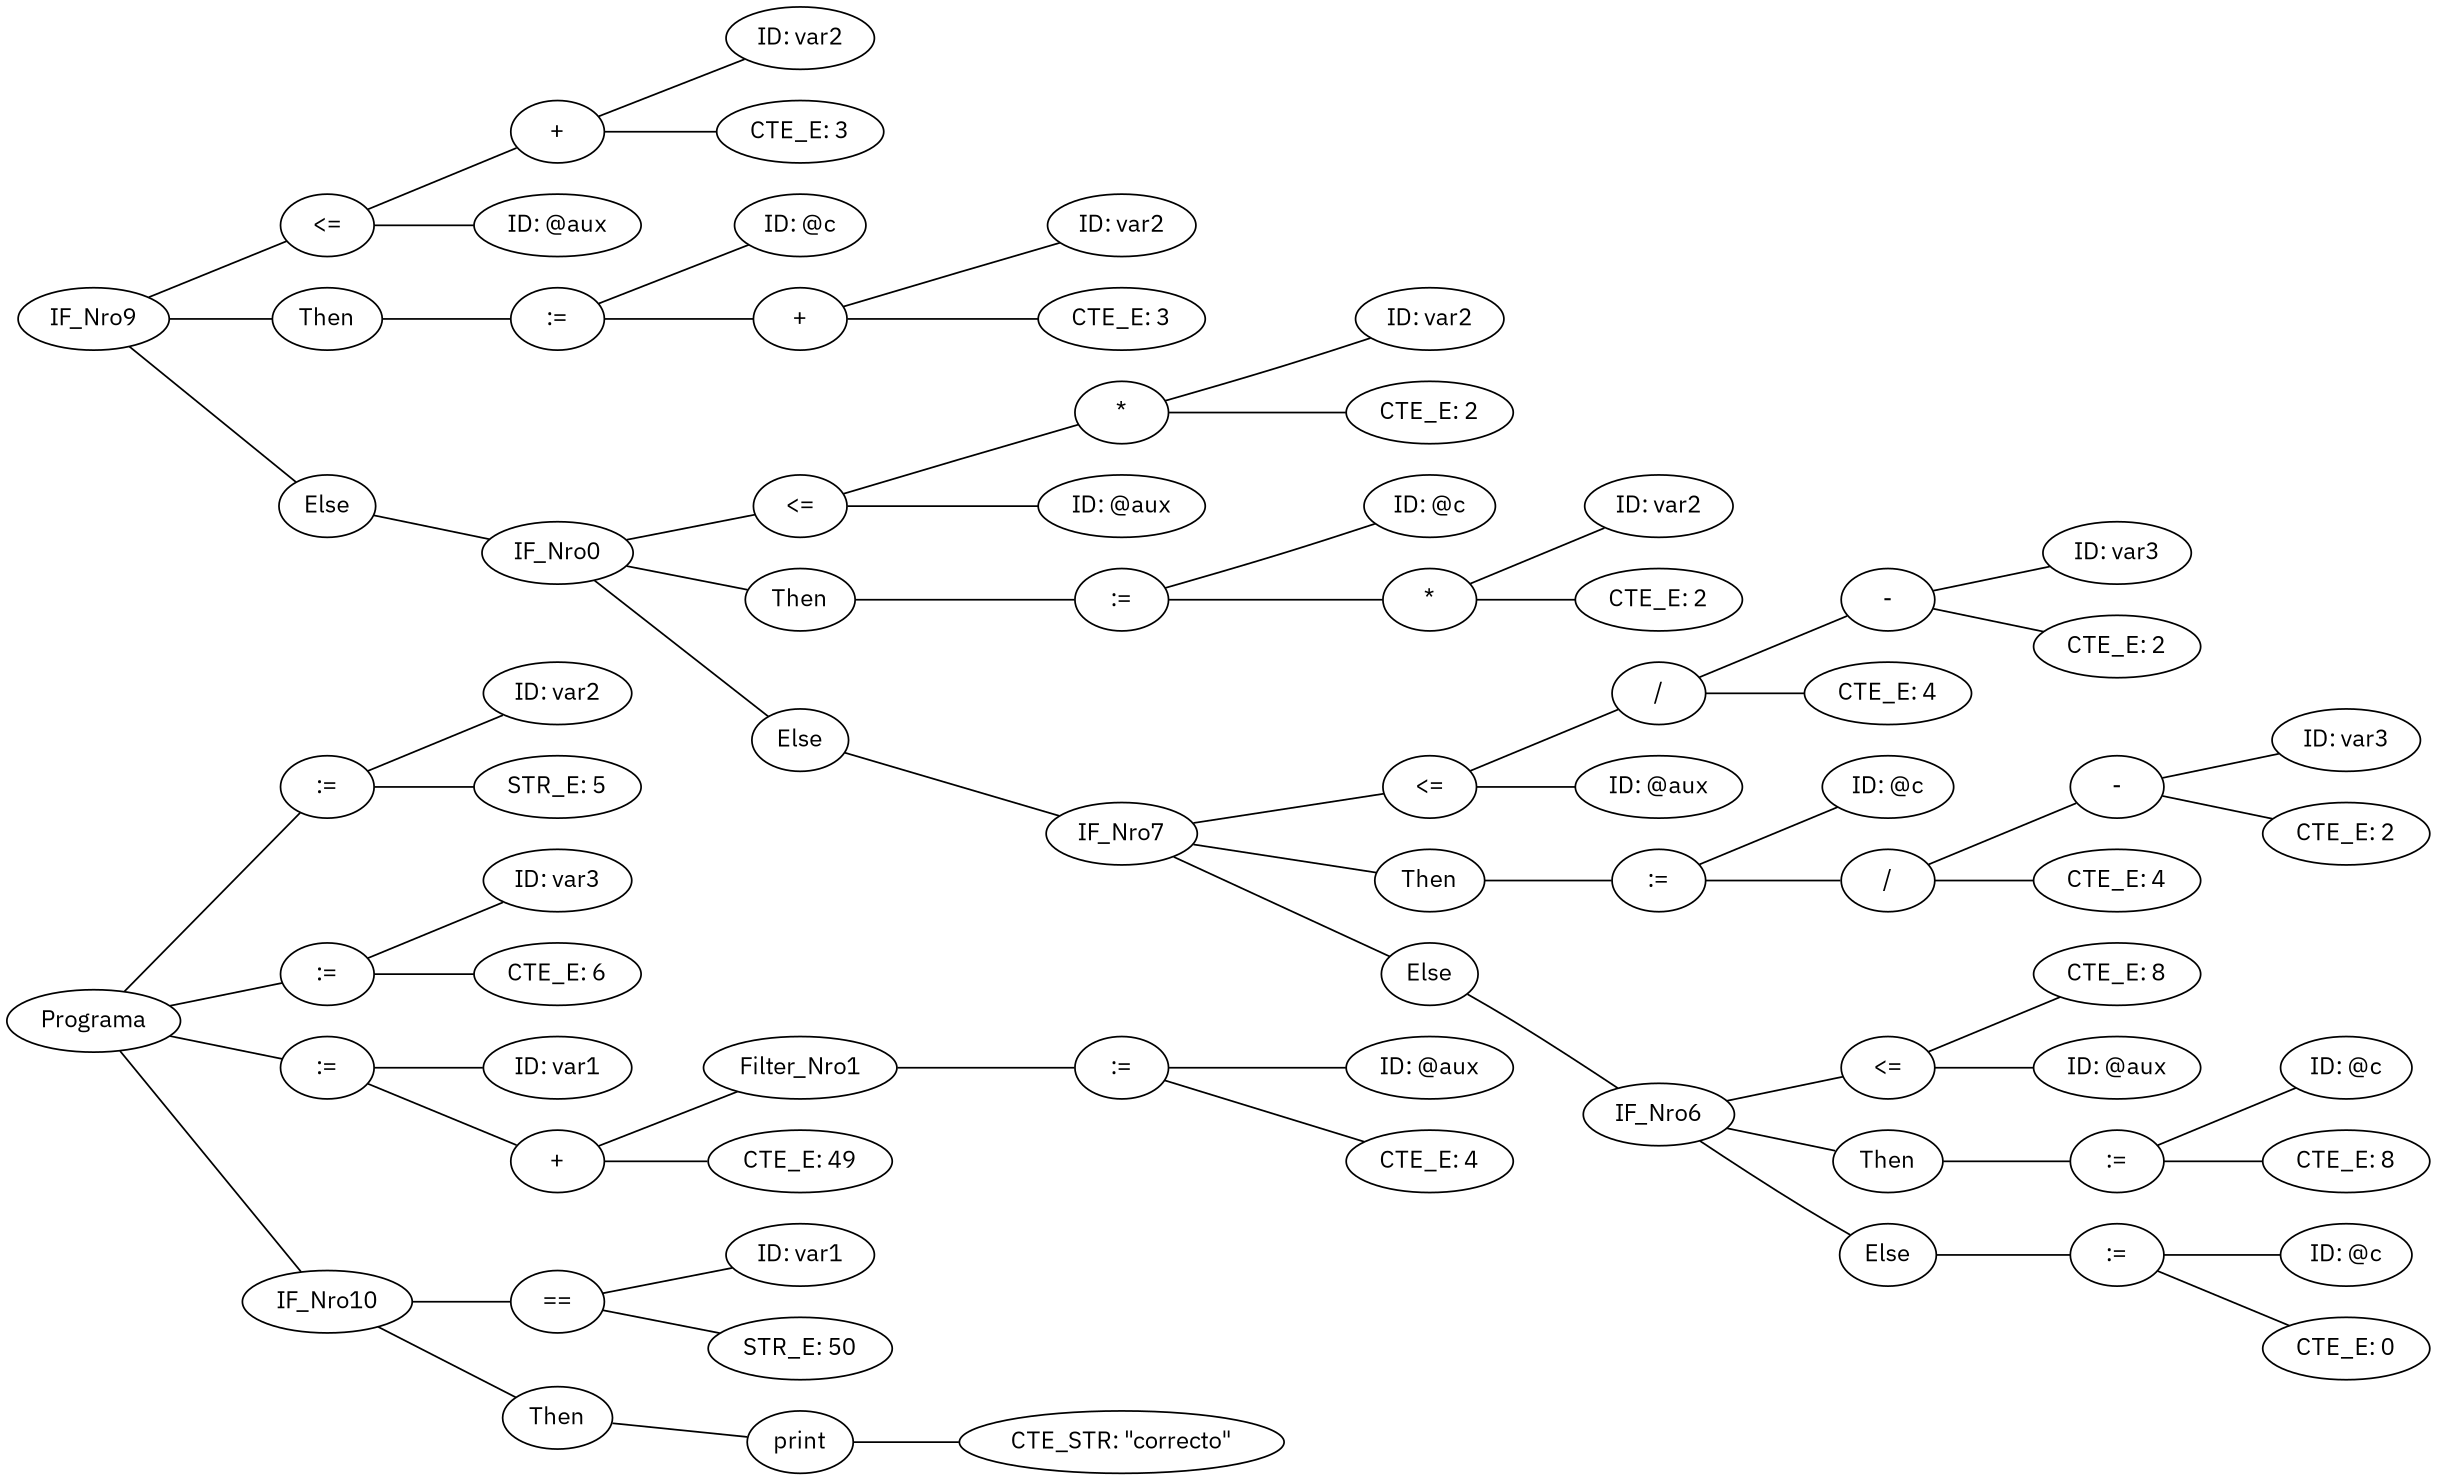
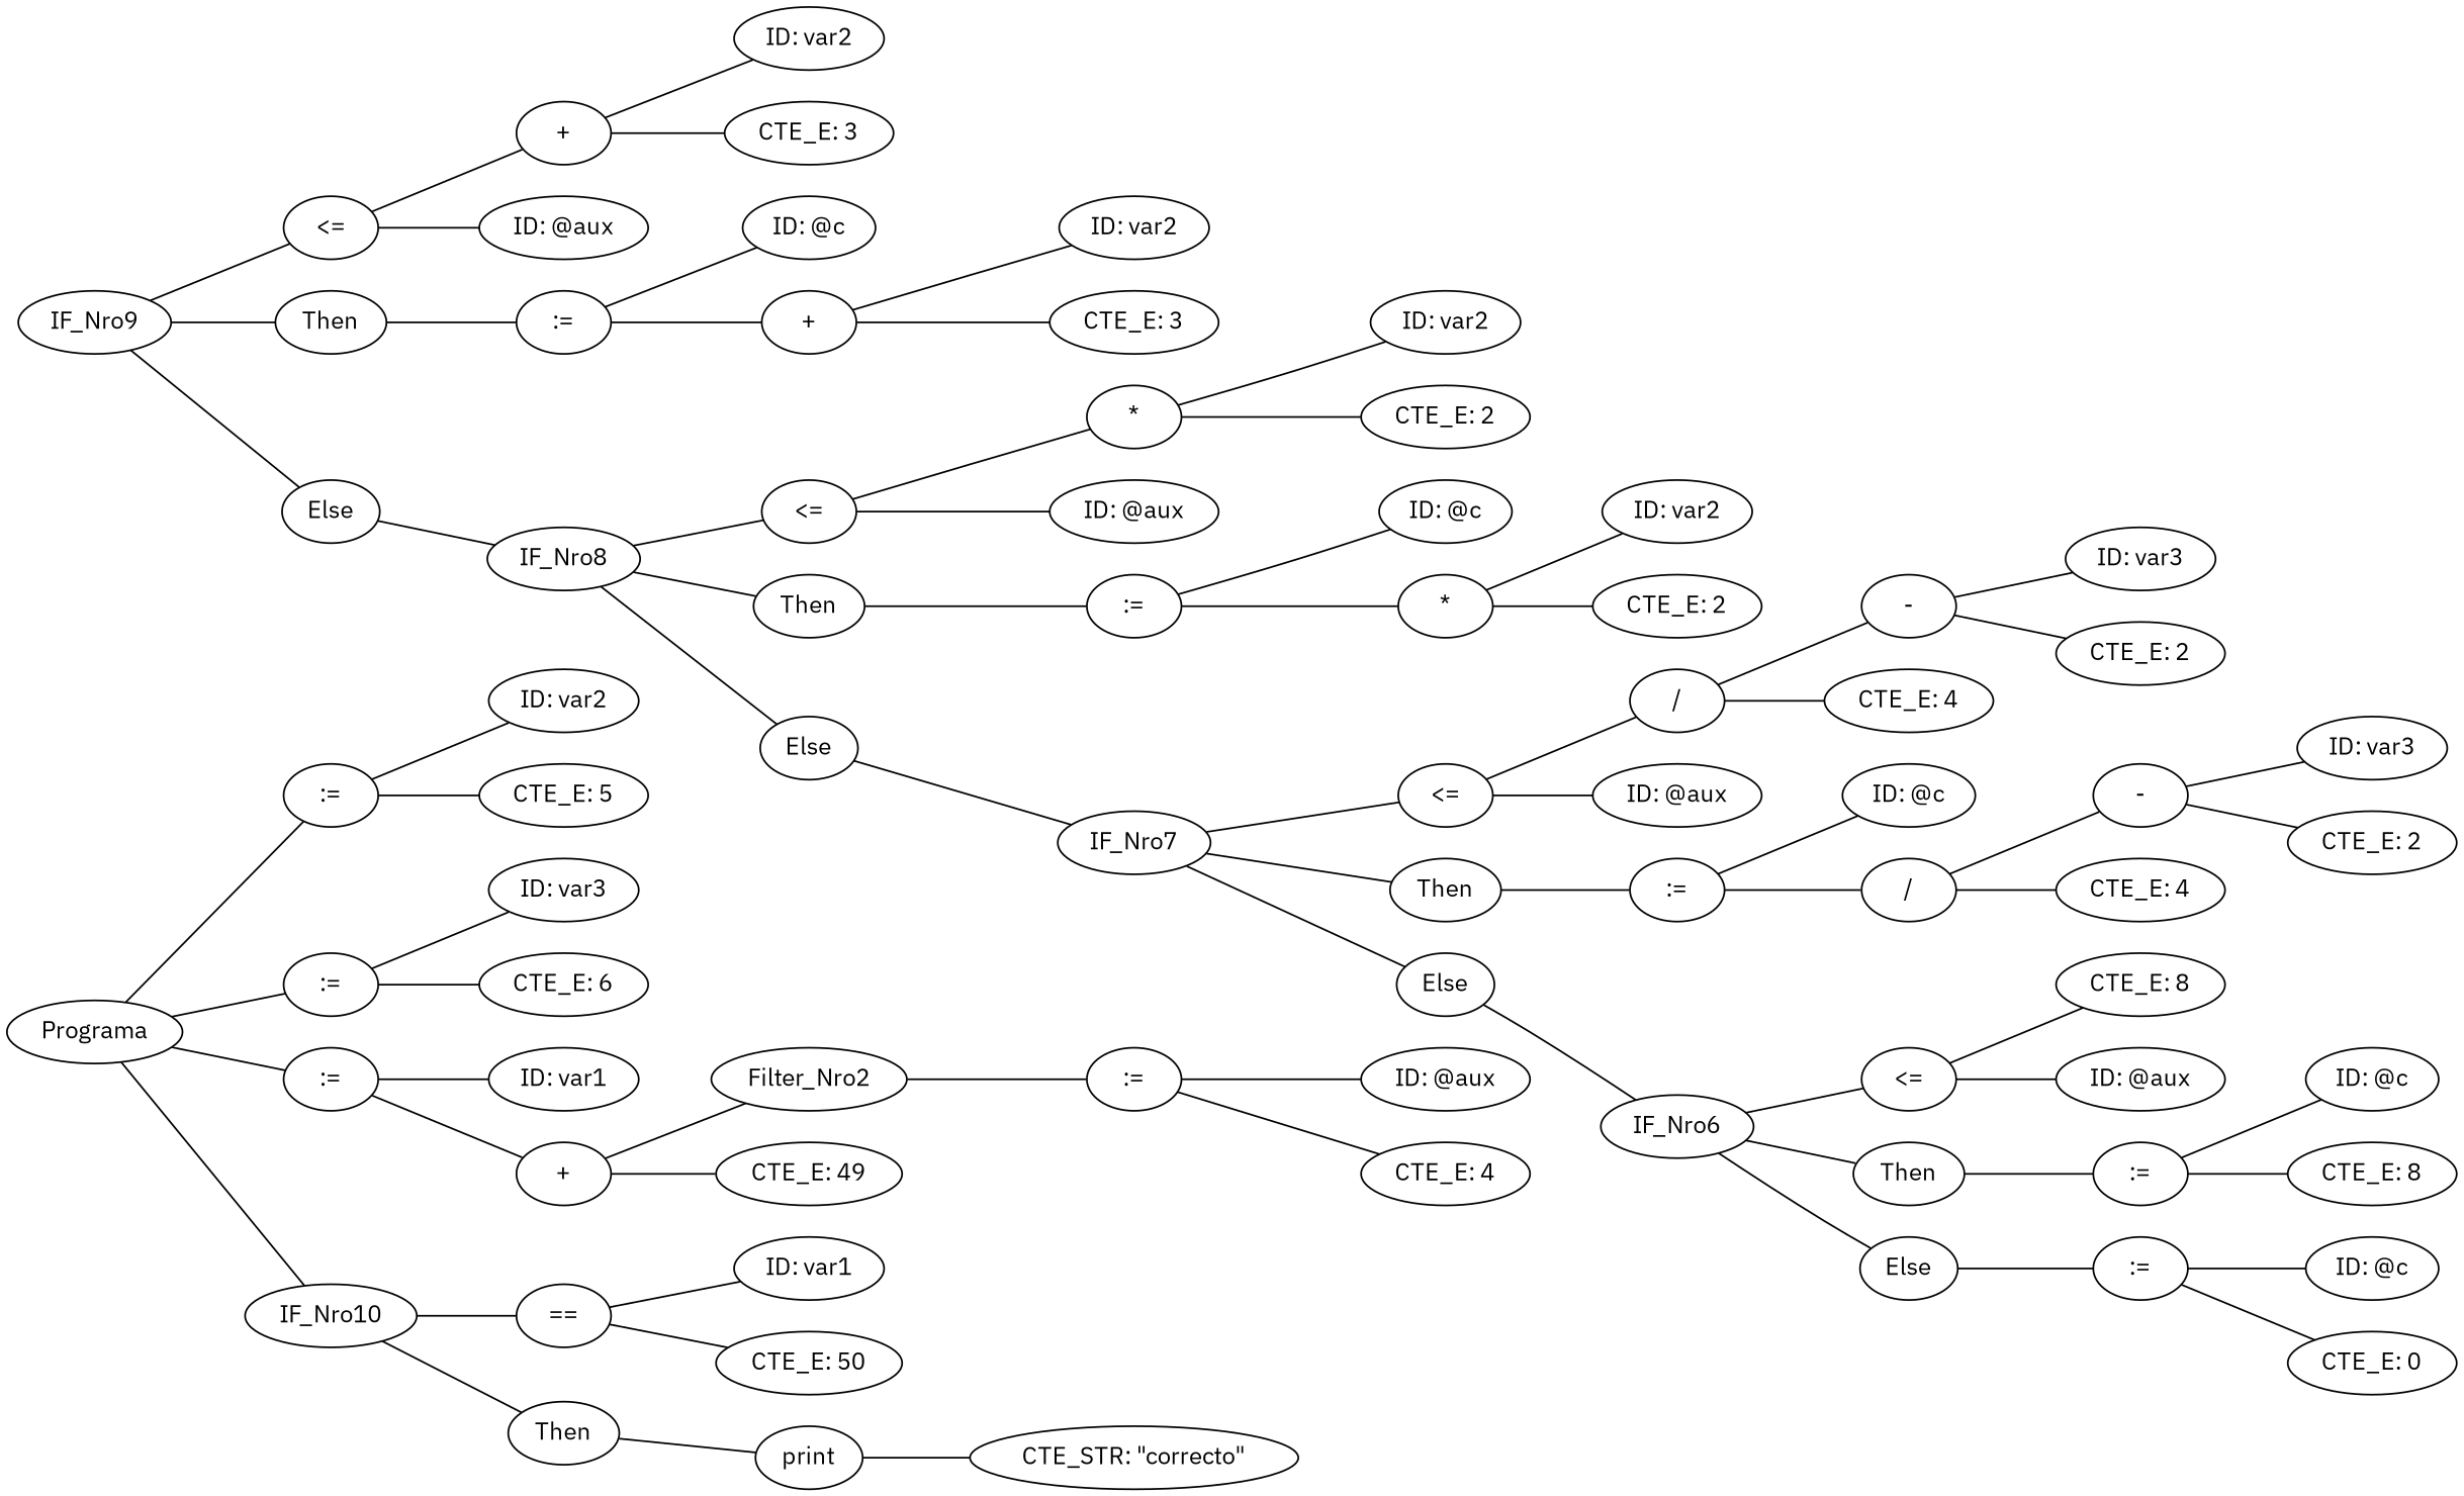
  graph {
    fontname="IBM Plex Sans"
    rankdir=LR
    node [fontname="IBM Plex Sans"]
    edge [fontname="IBM Plex Sans"]
    n1 [label=Programa]
    n2 [label=":="]
    n3 [label=":="]
    n4 [label=":="]
    n5 [label=IF_Nro10]
    n6 [label="ID: var2"]
-   n7 [label="STR_E: 5"]
+   n7 [label="CTE_E: 5"]
    n8 [label="ID: var3"]
    n9 [label="CTE_E: 6"]
    n10 [label="ID: var1"]
    n11 [label="+"]
    n12 [label="=="]
    n13 [label=Then]
-   n14 [label=Filter_Nro1]
+   n14 [label=Filter_Nro2]
    n15 [label="CTE_E: 49"]
    n16 [label=":="]
    n17 [label="ID: @aux"]
    n18 [label="CTE_E: 4"]
    n19 [label=IF_Nro9]
    n20 [label="<="]
    n21 [label=Then]
    n22 [label=Else]
    n23 [label="+"]
    n24 [label="ID: @aux"]
    n25 [label=":="]
-   n26 [label=IF_Nro0]
+   n26 [label=IF_Nro8]
    n27 [label="ID: var2"]
    n28 [label="CTE_E: 3"]
    n29 [label="ID: @c"]
    n30 [label="+"]
    n31 [label="ID: var2"]
    n32 [label="CTE_E: 3"]
    n33 [label="<="]
    n34 [label=Then]
    n35 [label=Else]
    n36 [label="*"]
    n37 [label="ID: @aux"]
    n38 [label=":="]
    n39 [label=IF_Nro7]
    n40 [label="ID: var2"]
    n41 [label="CTE_E: 2"]
    n42 [label="ID: @c"]
    n43 [label="*"]
    n44 [label="ID: var2"]
    n45 [label="CTE_E: 2"]
    n46 [label="<="]
    n47 [label=Then]
    n48 [label=Else]
    n49 [label="/"]
    n50 [label="ID: @aux"]
    n51 [label=":="]
    n52 [label=IF_Nro6]
    n53 [label="-"]
    n54 [label="CTE_E: 4"]
    n55 [label="ID: var3"]
    n56 [label="CTE_E: 2"]
    n57 [label="ID: @c"]
    n58 [label="/"]
    n59 [label="-"]
    n60 [label="CTE_E: 4"]
    n61 [label="ID: var3"]
    n62 [label="CTE_E: 2"]
    n63 [label="<="]
    n64 [label=Then]
    n65 [label=Else]
    n66 [label="CTE_E: 8"]
    n67 [label="ID: @aux"]
    n68 [label=":="]
    n69 [label=":="]
    n70 [label="ID: @c"]
    n71 [label="CTE_E: 8"]
    n72 [label="ID: @c"]
    n73 [label="CTE_E: 0"]
    n74 [label="ID: var1"]
-   n75 [label="STR_E: 50"]
+   n75 [label="CTE_E: 50"]
    n76 [label=print]
    n77 [label="CTE_STR: \"correcto\""]
    n1 -- n2
    n1 -- n3
    n1 -- n4
    n1 -- n5
    n2 -- n6
    n2 -- n7
    n3 -- n8
    n3 -- n9
    n4 -- n10
    n4 -- n11
    n5 -- n12
    n5 -- n13
    n11 -- n14
    n11 -- n15
    n12 -- n74
    n12 -- n75
    n13 -- n76
    n14 -- n16
    n16 -- n17
    n16 -- n18
    n19 -- n20
    n19 -- n21
    n19 -- n22
    n20 -- n23
    n20 -- n24
    n21 -- n25
    n22 -- n26
    n23 -- n27
    n23 -- n28
    n25 -- n29
    n25 -- n30
    n26 -- n33
    n26 -- n34
    n26 -- n35
    n30 -- n31
    n30 -- n32
    n33 -- n36
    n33 -- n37
    n34 -- n38
    n35 -- n39
    n36 -- n40
    n36 -- n41
    n38 -- n42
    n38 -- n43
    n39 -- n46
    n39 -- n47
    n39 -- n48
    n43 -- n44
    n43 -- n45
    n46 -- n49
    n46 -- n50
    n47 -- n51
    n48 -- n52
    n49 -- n53
    n49 -- n54
    n51 -- n57
    n51 -- n58
    n52 -- n63
    n52 -- n64
    n52 -- n65
    n53 -- n55
    n53 -- n56
    n58 -- n59
    n58 -- n60
    n59 -- n61
    n59 -- n62
    n63 -- n66
    n63 -- n67
    n64 -- n68
    n65 -- n69
    n68 -- n70
    n68 -- n71
    n69 -- n72
    n69 -- n73
    n76 -- n77
  }
